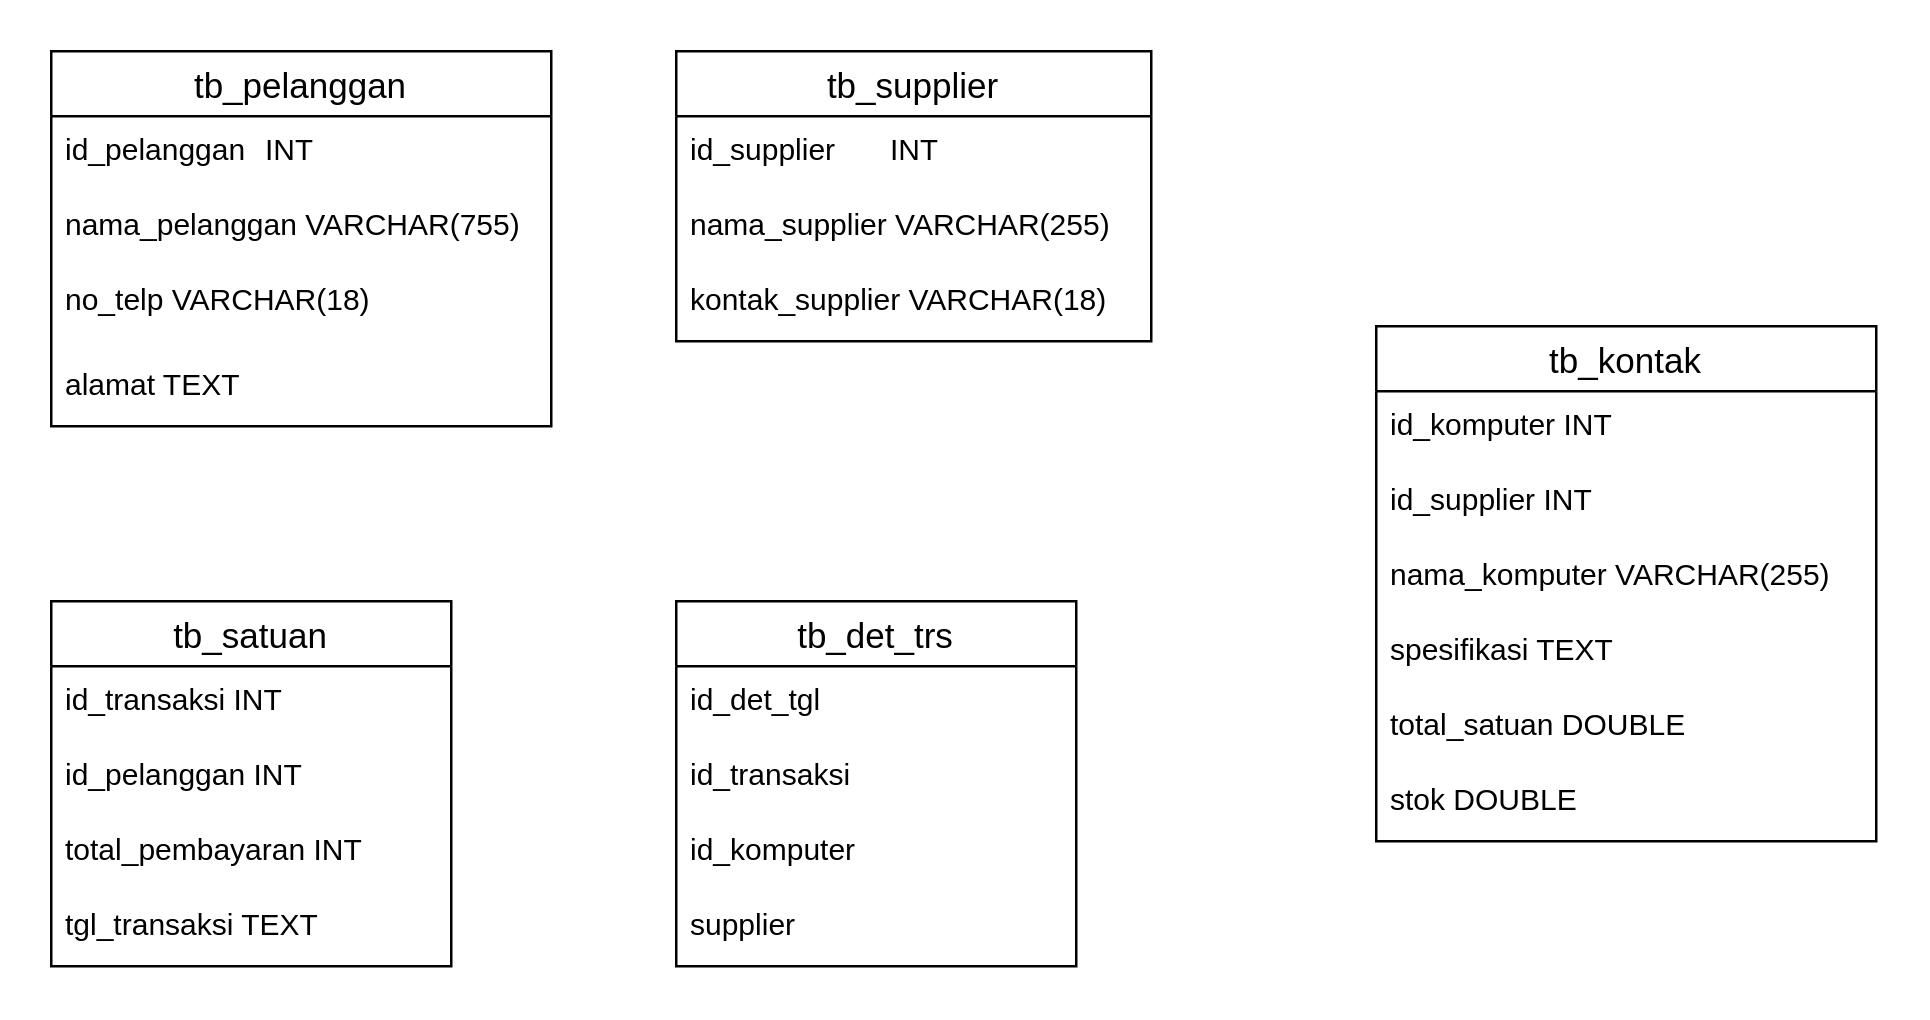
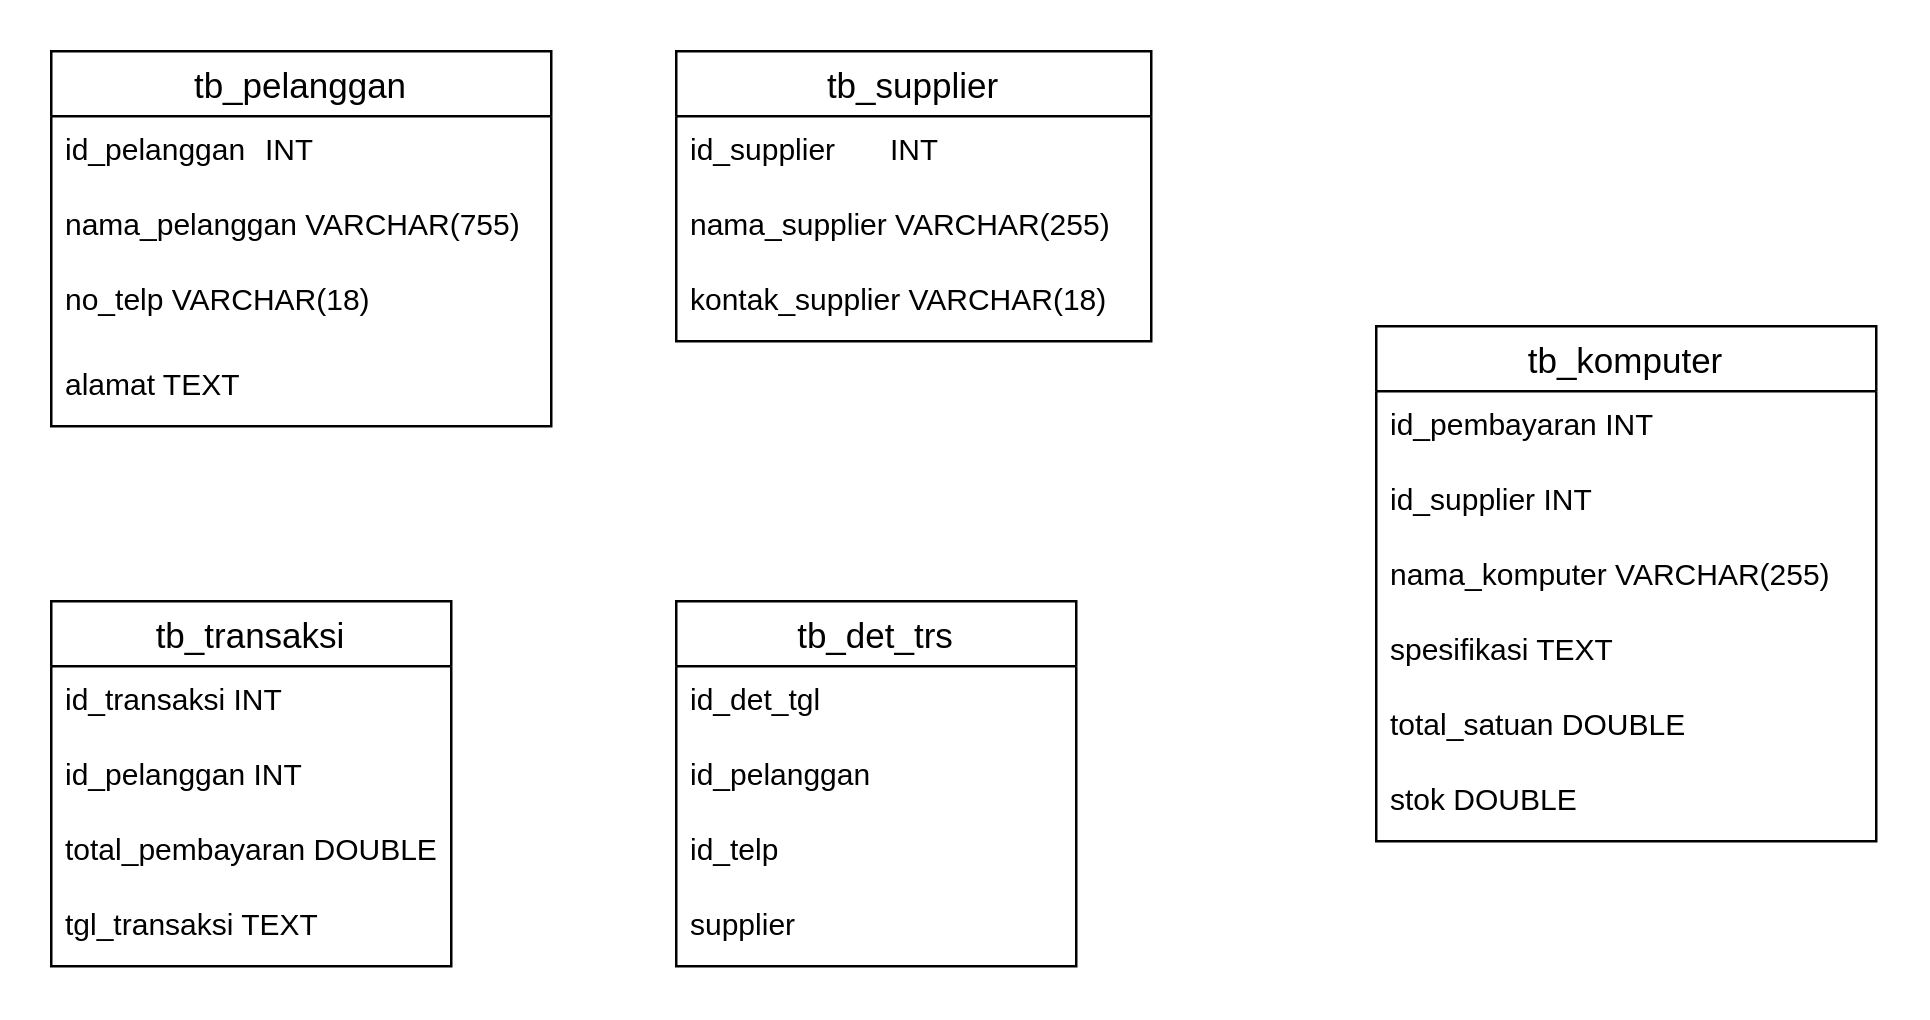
  <mxCell id="0" />
  <mxCell id="1" parent="0" />
- <mxCell id="2" value="tb_satuan" style="swimlane;fontStyle=0;childLayout=stackLayout;horizontal=1;startSize=26;horizontalStack=0;resizeParent=1;resizeParentMax=0;resizeLast=0;collapsible=1;marginBottom=0;align=center;fontSize=14;" vertex="1" parent="1"><mxGeometry x="20" y="240" width="160" height="146" as="geometry" /></mxCell>
+ <mxCell id="2" value="tb_transaksi" style="swimlane;fontStyle=0;childLayout=stackLayout;horizontal=1;startSize=26;horizontalStack=0;resizeParent=1;resizeParentMax=0;resizeLast=0;collapsible=1;marginBottom=0;align=center;fontSize=14;" vertex="1" parent="1"><mxGeometry x="20" y="240" width="160" height="146" as="geometry" /></mxCell>
  <mxCell id="3" value="id_transaksi INT" style="text;strokeColor=none;fillColor=none;spacingLeft=4;spacingRight=4;overflow=hidden;rotatable=0;points=[[0,0.5],[1,0.5]];portConstraint=eastwest;fontSize=12;whiteSpace=wrap;html=1;" vertex="1" parent="2"><mxGeometry y="26" width="160" height="30" as="geometry" /></mxCell>
  <mxCell id="4" value="id_pelanggan INT" style="text;strokeColor=none;fillColor=none;spacingLeft=4;spacingRight=4;overflow=hidden;rotatable=0;points=[[0,0.5],[1,0.5]];portConstraint=eastwest;fontSize=12;whiteSpace=wrap;html=1;" vertex="1" parent="2"><mxGeometry y="56" width="160" height="30" as="geometry" /></mxCell>
- <mxCell id="5" value="total_pembayaran INT" style="text;strokeColor=none;fillColor=none;spacingLeft=4;spacingRight=4;overflow=hidden;rotatable=0;points=[[0,0.5],[1,0.5]];portConstraint=eastwest;fontSize=12;whiteSpace=wrap;html=1;" vertex="1" parent="2"><mxGeometry y="86" width="160" height="30" as="geometry" /></mxCell>
+ <mxCell id="5" value="total_pembayaran DOUBLE" style="text;strokeColor=none;fillColor=none;spacingLeft=4;spacingRight=4;overflow=hidden;rotatable=0;points=[[0,0.5],[1,0.5]];portConstraint=eastwest;fontSize=12;whiteSpace=wrap;html=1;" vertex="1" parent="2"><mxGeometry y="86" width="160" height="30" as="geometry" /></mxCell>
  <mxCell id="6" value="tgl_transaksi TEXT" style="text;strokeColor=none;fillColor=none;spacingLeft=4;spacingRight=4;overflow=hidden;rotatable=0;points=[[0,0.5],[1,0.5]];portConstraint=eastwest;fontSize=12;whiteSpace=wrap;html=1;" vertex="1" parent="2"><mxGeometry y="116" width="160" height="30" as="geometry" /></mxCell>
  <mxCell id="7" value="tb_pelanggan" style="swimlane;fontStyle=0;childLayout=stackLayout;horizontal=1;startSize=26;horizontalStack=0;resizeParent=1;resizeParentMax=0;resizeLast=0;collapsible=1;marginBottom=0;align=center;fontSize=14;movable=1;resizable=1;rotatable=1;deletable=1;editable=1;locked=0;connectable=1;" vertex="1" parent="1"><mxGeometry x="20" y="20" width="200" height="150" as="geometry" /></mxCell>
  <mxCell id="8" value="&lt;div style=&quot;&quot;&gt;&lt;span style=&quot;background-color: initial; color: rgb(0, 0, 0); --darkreader-inline-bgcolor: initial; --darkreader-inline-color: #e8e6e3;&quot; data-darkreader-inline-bgcolor=&quot;&quot; data-darkreader-inline-color=&quot;&quot;&gt;id_pelanggan &lt;span style=&quot;white-space: pre;&quot;&gt;&#09;&lt;/span&gt;INT&lt;/span&gt;&lt;/div&gt;" style="text;strokeColor=none;fillColor=none;spacingLeft=4;spacingRight=4;overflow=hidden;rotatable=0;points=[[0,0.5],[1,0.5]];portConstraint=eastwest;fontSize=12;whiteSpace=wrap;html=1;align=left;" vertex="1" parent="7"><mxGeometry y="26" width="200" height="30" as="geometry" /></mxCell>
  <mxCell id="9" value="nama_pelanggan VARCHAR(755)" style="text;strokeColor=none;fillColor=none;spacingLeft=4;spacingRight=4;overflow=hidden;rotatable=0;points=[[0,0.5],[1,0.5]];portConstraint=eastwest;fontSize=12;whiteSpace=wrap;html=1;" vertex="1" parent="7"><mxGeometry y="56" width="200" height="30" as="geometry" /></mxCell>
  <mxCell id="10" value="no_telp VARCHAR(18)" style="text;strokeColor=none;fillColor=none;spacingLeft=4;spacingRight=4;overflow=hidden;rotatable=0;points=[[0,0.5],[1,0.5]];portConstraint=eastwest;fontSize=12;whiteSpace=wrap;html=1;" vertex="1" parent="7"><mxGeometry y="86" width="200" height="34" as="geometry" /></mxCell>
  <mxCell id="11" value="alamat TEXT" style="text;strokeColor=none;fillColor=none;spacingLeft=4;spacingRight=4;overflow=hidden;rotatable=0;points=[[0,0.5],[1,0.5]];portConstraint=eastwest;fontSize=12;whiteSpace=wrap;html=1;" vertex="1" parent="7"><mxGeometry y="120" width="200" height="30" as="geometry" /></mxCell>
  <mxCell id="12" value="tb_supplier" style="swimlane;fontStyle=0;childLayout=stackLayout;horizontal=1;startSize=26;horizontalStack=0;resizeParent=1;resizeParentMax=0;resizeLast=0;collapsible=1;marginBottom=0;align=center;fontSize=14;" vertex="1" parent="1"><mxGeometry x="270" y="20" width="190" height="116" as="geometry" /></mxCell>
  <mxCell id="13" value="id_supplier&lt;span style=&quot;white-space: pre;&quot;&gt;&#09;&lt;/span&gt;INT" style="text;strokeColor=none;fillColor=none;spacingLeft=4;spacingRight=4;overflow=hidden;rotatable=0;points=[[0,0.5],[1,0.5]];portConstraint=eastwest;fontSize=12;whiteSpace=wrap;html=1;" vertex="1" parent="12"><mxGeometry y="26" width="190" height="30" as="geometry" /></mxCell>
  <mxCell id="14" value="nama_supplier VARCHAR(255)" style="text;strokeColor=none;fillColor=none;spacingLeft=4;spacingRight=4;overflow=hidden;rotatable=0;points=[[0,0.5],[1,0.5]];portConstraint=eastwest;fontSize=12;whiteSpace=wrap;html=1;" vertex="1" parent="12"><mxGeometry y="56" width="190" height="30" as="geometry" /></mxCell>
  <mxCell id="15" value="kontak_supplier VARCHAR(18)" style="text;strokeColor=none;fillColor=none;spacingLeft=4;spacingRight=4;overflow=hidden;rotatable=0;points=[[0,0.5],[1,0.5]];portConstraint=eastwest;fontSize=12;whiteSpace=wrap;html=1;" vertex="1" parent="12"><mxGeometry y="86" width="190" height="30" as="geometry" /></mxCell>
  <mxCell id="16" value="tb_det_trs" style="swimlane;fontStyle=0;childLayout=stackLayout;horizontal=1;startSize=26;horizontalStack=0;resizeParent=1;resizeParentMax=0;resizeLast=0;collapsible=1;marginBottom=0;align=center;fontSize=14;" vertex="1" parent="1"><mxGeometry x="270" y="240" width="160" height="146" as="geometry" /></mxCell>
  <mxCell id="17" value="id_det_tgl" style="text;strokeColor=none;fillColor=none;spacingLeft=4;spacingRight=4;overflow=hidden;rotatable=0;points=[[0,0.5],[1,0.5]];portConstraint=eastwest;fontSize=12;whiteSpace=wrap;html=1;" vertex="1" parent="16"><mxGeometry y="26" width="160" height="30" as="geometry" /></mxCell>
- <mxCell id="18" value="id_transaksi" style="text;strokeColor=none;fillColor=none;spacingLeft=4;spacingRight=4;overflow=hidden;rotatable=0;points=[[0,0.5],[1,0.5]];portConstraint=eastwest;fontSize=12;whiteSpace=wrap;html=1;" vertex="1" parent="16"><mxGeometry y="56" width="160" height="30" as="geometry" /></mxCell>
- <mxCell id="19" value="id_komputer" style="text;strokeColor=none;fillColor=none;spacingLeft=4;spacingRight=4;overflow=hidden;rotatable=0;points=[[0,0.5],[1,0.5]];portConstraint=eastwest;fontSize=12;whiteSpace=wrap;html=1;" vertex="1" parent="16"><mxGeometry y="86" width="160" height="30" as="geometry" /></mxCell>
+ <mxCell id="18" value="id_pelanggan" style="text;strokeColor=none;fillColor=none;spacingLeft=4;spacingRight=4;overflow=hidden;rotatable=0;points=[[0,0.5],[1,0.5]];portConstraint=eastwest;fontSize=12;whiteSpace=wrap;html=1;" vertex="1" parent="16"><mxGeometry y="56" width="160" height="30" as="geometry" /></mxCell>
+ <mxCell id="19" value="id_telp" style="text;strokeColor=none;fillColor=none;spacingLeft=4;spacingRight=4;overflow=hidden;rotatable=0;points=[[0,0.5],[1,0.5]];portConstraint=eastwest;fontSize=12;whiteSpace=wrap;html=1;" vertex="1" parent="16"><mxGeometry y="86" width="160" height="30" as="geometry" /></mxCell>
  <mxCell id="20" value="supplier" style="text;strokeColor=none;fillColor=none;spacingLeft=4;spacingRight=4;overflow=hidden;rotatable=0;points=[[0,0.5],[1,0.5]];portConstraint=eastwest;fontSize=12;whiteSpace=wrap;html=1;" vertex="1" parent="16"><mxGeometry y="116" width="160" height="30" as="geometry" /></mxCell>
- <mxCell id="21" value="tb_kontak" style="swimlane;fontStyle=0;childLayout=stackLayout;horizontal=1;startSize=26;horizontalStack=0;resizeParent=1;resizeParentMax=0;resizeLast=0;collapsible=1;marginBottom=0;align=center;fontSize=14;" vertex="1" parent="1"><mxGeometry x="550" y="130" width="200" height="206" as="geometry" /></mxCell>
- <mxCell id="22" value="id_komputer INT" style="text;strokeColor=none;fillColor=none;spacingLeft=4;spacingRight=4;overflow=hidden;rotatable=0;points=[[0,0.5],[1,0.5]];portConstraint=eastwest;fontSize=12;whiteSpace=wrap;html=1;" vertex="1" parent="21"><mxGeometry y="26" width="200" height="30" as="geometry" /></mxCell>
+ <mxCell id="21" value="tb_komputer" style="swimlane;fontStyle=0;childLayout=stackLayout;horizontal=1;startSize=26;horizontalStack=0;resizeParent=1;resizeParentMax=0;resizeLast=0;collapsible=1;marginBottom=0;align=center;fontSize=14;" vertex="1" parent="1"><mxGeometry x="550" y="130" width="200" height="206" as="geometry" /></mxCell>
+ <mxCell id="22" value="id_pembayaran INT" style="text;strokeColor=none;fillColor=none;spacingLeft=4;spacingRight=4;overflow=hidden;rotatable=0;points=[[0,0.5],[1,0.5]];portConstraint=eastwest;fontSize=12;whiteSpace=wrap;html=1;" vertex="1" parent="21"><mxGeometry y="26" width="200" height="30" as="geometry" /></mxCell>
  <mxCell id="23" value="id_supplier INT" style="text;strokeColor=none;fillColor=none;spacingLeft=4;spacingRight=4;overflow=hidden;rotatable=0;points=[[0,0.5],[1,0.5]];portConstraint=eastwest;fontSize=12;whiteSpace=wrap;html=1;" vertex="1" parent="21"><mxGeometry y="56" width="200" height="30" as="geometry" /></mxCell>
  <mxCell id="24" value="nama_komputer VARCHAR(255)" style="text;strokeColor=none;fillColor=none;spacingLeft=4;spacingRight=4;overflow=hidden;rotatable=0;points=[[0,0.5],[1,0.5]];portConstraint=eastwest;fontSize=12;whiteSpace=wrap;html=1;" vertex="1" parent="21"><mxGeometry y="86" width="200" height="30" as="geometry" /></mxCell>
  <mxCell id="25" value="spesifikasi TEXT" style="text;strokeColor=none;fillColor=none;spacingLeft=4;spacingRight=4;overflow=hidden;rotatable=0;points=[[0,0.5],[1,0.5]];portConstraint=eastwest;fontSize=12;whiteSpace=wrap;html=1;" vertex="1" parent="21"><mxGeometry y="116" width="200" height="30" as="geometry" /></mxCell>
  <mxCell id="26" value="total_satuan DOUBLE" style="text;strokeColor=none;fillColor=none;spacingLeft=4;spacingRight=4;overflow=hidden;rotatable=0;points=[[0,0.5],[1,0.5]];portConstraint=eastwest;fontSize=12;whiteSpace=wrap;html=1;" vertex="1" parent="21"><mxGeometry y="146" width="200" height="30" as="geometry" /></mxCell>
  <mxCell id="27" value="stok DOUBLE" style="text;strokeColor=none;fillColor=none;spacingLeft=4;spacingRight=4;overflow=hidden;rotatable=0;points=[[0,0.5],[1,0.5]];portConstraint=eastwest;fontSize=12;whiteSpace=wrap;html=1;" vertex="1" parent="21"><mxGeometry y="176" width="200" height="30" as="geometry" /></mxCell>
